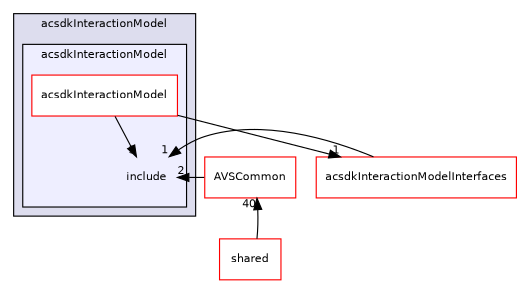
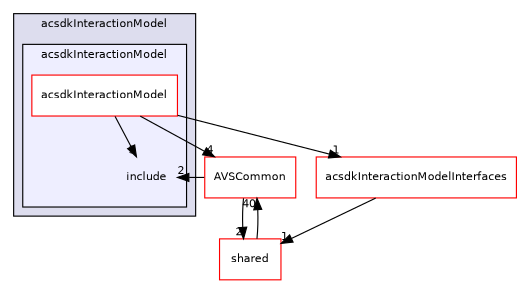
  digraph {
    compound=true
    node [fontname=Helvetica fontsize=10 shape=box color=red fillcolor=white style=filled]
    edge [headlabel=1 labeldistance=1.5 labelfontname=Helvetica labelfontsize=10]
    n1 [label=include shape=plaintext color="" fillcolor="" style=""]
    n2 [label=acsdkInteractionModel]
    n3 [label=AVSCommon]
    n4 [label=acsdkInteractionModelInterfaces]
    n5 [label=shared]
    subgraph cluster_1 {
      bgcolor="#ddddee"
      fontname=Helvetica
      fontsize=10
      label=acsdkInteractionModel
      pencolor=black
      subgraph cluster_2 {
        bgcolor="#eeeeff"
        fontname=Helvetica
        fontsize=10
        label=acsdkInteractionModel
        pencolor=black
        n1
        n2
      }
    }
    n2 -> n1 [headlabel=3]
+   n2 -> n3 [headlabel=4]
    n2 -> n4
    n3 -> n1 [headlabel=2]
-   n4 -> n1
+   n3 -> n5 [headlabel=2]
+   n4 -> n5
    n5 -> n3 [headlabel=40]
  }
